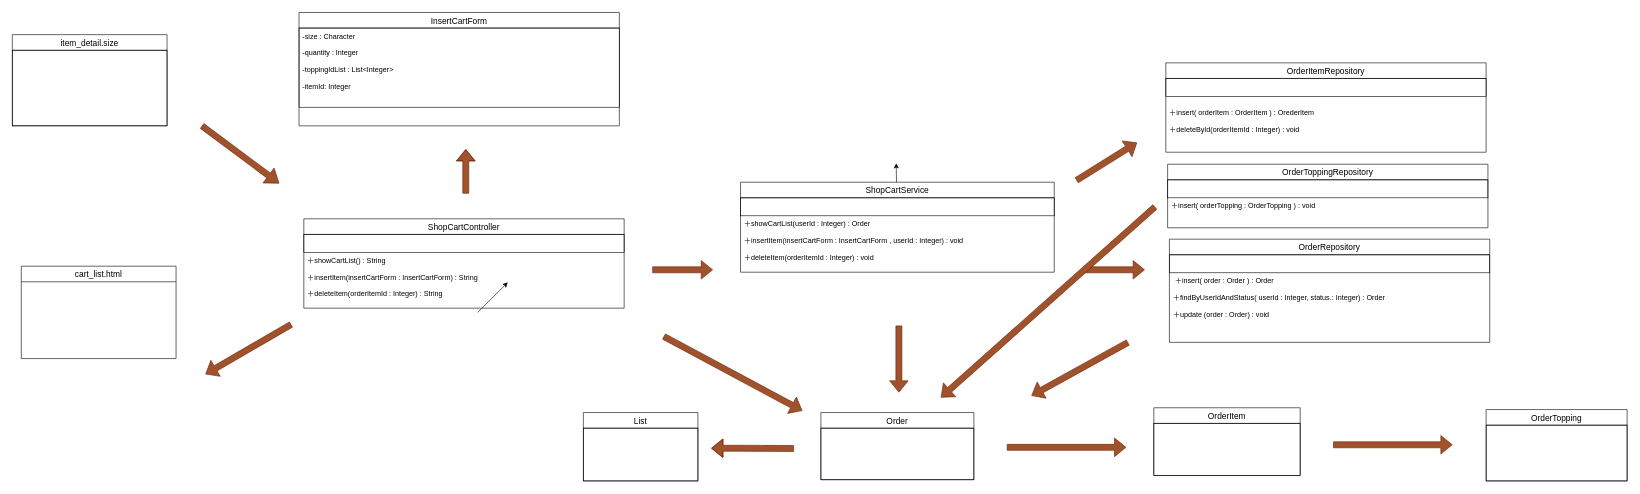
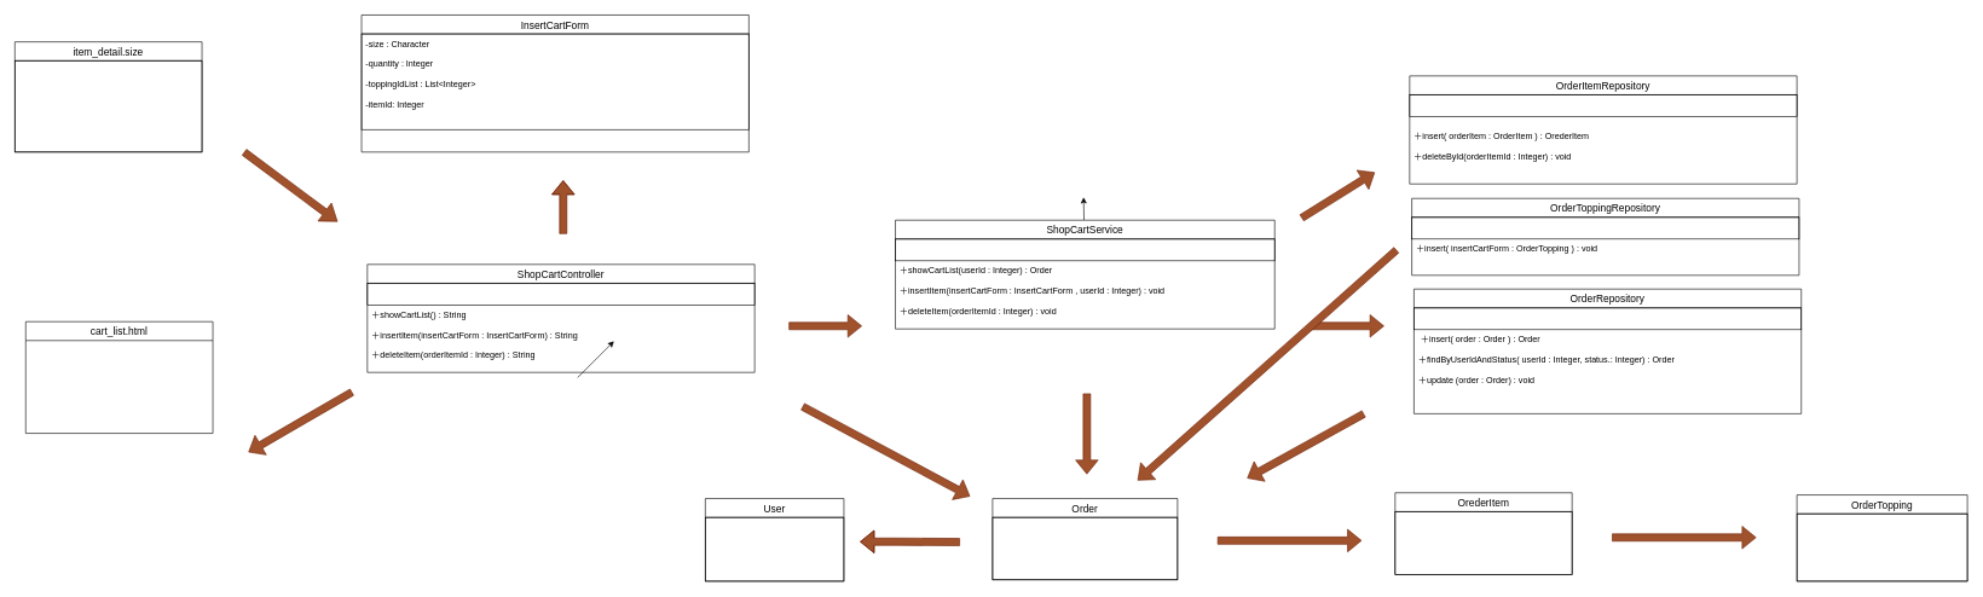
  <mxCell id="0" />
  <mxCell id="1" parent="0" />
  <mxCell id="2" value="ShopCartController" style="swimlane;fontStyle=0;childLayout=stackLayout;horizontal=1;startSize=26;horizontalStack=0;resizeParent=1;resizeParentMax=0;resizeLast=0;collapsible=1;marginBottom=0;align=center;fontSize=14;rounded=0;strokeColor=#000000;fillColor=#FFFFFF;fontColor=#000000;" parent="1" vertex="1"><mxGeometry x="506" y="364" width="534" height="149" as="geometry" /></mxCell>
  <mxCell id="3" value="" style="text;strokeColor=#000000;fillColor=none;spacingLeft=4;spacingRight=4;overflow=hidden;rotatable=0;points=[[0,0.5],[1,0.5]];portConstraint=eastwest;fontSize=12;fontColor=#000000;" parent="2" vertex="1"><mxGeometry y="26" width="534" height="30" as="geometry" /></mxCell>
  <mxCell id="4" value="＋showCartList() : String&#10; &#10;＋insertItem(insertCartForm : InsertCartForm) : String&#10; &#10;＋deleteItem(orderItemId : Integer) : String" style="text;strokeColor=none;fillColor=none;spacingLeft=4;spacingRight=4;overflow=hidden;rotatable=0;points=[[0,0.5],[1,0.5]];portConstraint=eastwest;fontSize=12;fontColor=#000000;" parent="2" vertex="1"><mxGeometry y="56" width="534" height="93" as="geometry" /></mxCell>
  <mxCell id="5" value="InsertCartForm" style="swimlane;fontStyle=0;childLayout=stackLayout;horizontal=1;startSize=26;horizontalStack=0;resizeParent=1;resizeParentMax=0;resizeLast=0;collapsible=1;marginBottom=0;align=center;fontSize=14;rounded=0;strokeColor=#000000;fillColor=#FFFFFF;fontColor=#000000;" parent="1" vertex="1"><mxGeometry x="498" y="20" width="534" height="189" as="geometry" /></mxCell>
  <mxCell id="6" value="-size : Character&#10;&#10;-quantity : Integer&#10;&#10;-toppingIdList : List&lt;Integer&gt;&#10;&#10;-itemId: Integer" style="text;strokeColor=#000000;fillColor=none;spacingLeft=4;spacingRight=4;overflow=hidden;rotatable=0;points=[[0,0.5],[1,0.5]];portConstraint=eastwest;fontSize=12;fontColor=#000000;" parent="5" vertex="1"><mxGeometry y="26" width="534" height="132" as="geometry" /></mxCell>
  <mxCell id="7" value=" &#10;&#10;&#10;" style="text;strokeColor=none;fillColor=none;spacingLeft=4;spacingRight=4;overflow=hidden;rotatable=0;points=[[0,0.5],[1,0.5]];portConstraint=eastwest;fontSize=12;fontColor=#000000;" parent="5" vertex="1"><mxGeometry y="158" width="534" height="31" as="geometry" /></mxCell>
  <mxCell id="8" value="" style="endArrow=classic;html=1;fontColor=#000000;" parent="1" edge="1"><mxGeometry width="50" height="50" relative="1" as="geometry"><mxPoint x="796" y="520" as="sourcePoint" /><mxPoint x="846" y="470" as="targetPoint" /></mxGeometry></mxCell>
  <mxCell id="9" value="" style="shape=flexArrow;endArrow=classic;html=1;fontColor=#000000;fillColor=#a0522d;strokeColor=#6D1F00;" parent="1" edge="1"><mxGeometry width="50" height="50" relative="1" as="geometry"><mxPoint x="776" y="322" as="sourcePoint" /><mxPoint x="776" y="248" as="targetPoint" /><Array as="points"><mxPoint x="776" y="286" /></Array></mxGeometry></mxCell>
  <mxCell id="10" value="item_detail.size" style="swimlane;fontStyle=0;childLayout=stackLayout;horizontal=1;startSize=26;horizontalStack=0;resizeParent=1;resizeParentMax=0;resizeLast=0;collapsible=1;marginBottom=0;align=center;fontSize=14;rounded=0;strokeColor=#000000;fillColor=#FFFFFF;fontColor=#000000;" parent="1" vertex="1"><mxGeometry x="20" y="57" width="258" height="152" as="geometry" /></mxCell>
  <mxCell id="11" value="" style="text;strokeColor=#000000;fillColor=none;spacingLeft=4;spacingRight=4;overflow=hidden;rotatable=0;points=[[0,0.5],[1,0.5]];portConstraint=eastwest;fontSize=12;fontColor=#000000;" parent="10" vertex="1"><mxGeometry y="26" width="258" height="126" as="geometry" /></mxCell>
  <mxCell id="12" value="cart_list.html" style="swimlane;fontStyle=0;childLayout=stackLayout;horizontal=1;startSize=26;horizontalStack=0;resizeParent=1;resizeParentMax=0;resizeLast=0;collapsible=1;marginBottom=0;align=center;fontSize=14;rounded=0;strokeColor=#000000;fillColor=#FFFFFF;fontColor=#000000;" parent="1" vertex="1"><mxGeometry x="35" y="443" width="258" height="154" as="geometry" /></mxCell>
  <mxCell id="13" value="" style="shape=flexArrow;endArrow=classic;html=1;fontColor=#000000;fillColor=#a0522d;strokeColor=#6D1F00;width=10;endSize=6.889;" parent="1" edge="1"><mxGeometry width="50" height="50" relative="1" as="geometry"><mxPoint x="336" y="209" as="sourcePoint" /><mxPoint x="465" y="305" as="targetPoint" /></mxGeometry></mxCell>
  <mxCell id="14" value="" style="shape=flexArrow;endArrow=classic;html=1;fontColor=#000000;fillColor=#a0522d;strokeColor=#6D1F00;" parent="1" edge="1"><mxGeometry width="50" height="50" relative="1" as="geometry"><mxPoint x="485" y="540" as="sourcePoint" /><mxPoint x="342" y="623" as="targetPoint" /></mxGeometry></mxCell>
  <mxCell id="15" style="edgeStyle=none;html=1;" edge="1" parent="1" source="16"><mxGeometry relative="1" as="geometry"><mxPoint x="1493.5" y="271.333" as="targetPoint" /></mxGeometry></mxCell>
  <mxCell id="16" value="ShopCartService" style="swimlane;fontStyle=0;childLayout=stackLayout;horizontal=1;startSize=26;horizontalStack=0;resizeParent=1;resizeParentMax=0;resizeLast=0;collapsible=1;marginBottom=0;align=center;fontSize=14;rounded=0;strokeColor=#000000;fillColor=#FFFFFF;fontColor=#000000;" parent="1" vertex="1"><mxGeometry x="1234" y="303" width="523" height="150" as="geometry" /></mxCell>
  <mxCell id="17" value="" style="text;strokeColor=#000000;fillColor=none;spacingLeft=4;spacingRight=4;overflow=hidden;rotatable=0;points=[[0,0.5],[1,0.5]];portConstraint=eastwest;fontSize=12;fontColor=#000000;" parent="16" vertex="1"><mxGeometry y="26" width="523" height="30" as="geometry" /></mxCell>
  <mxCell id="18" value="＋showCartList(userId : Integer) : Order&#10; &#10;＋insertItem(insertCartForm : InsertCartForm , userId : Integer) : void&#10; &#10;＋deleteItem(orderItemId : Integer) : void" style="text;strokeColor=none;fillColor=none;spacingLeft=4;spacingRight=4;overflow=hidden;rotatable=0;points=[[0,0.5],[1,0.5]];portConstraint=eastwest;fontSize=12;fontColor=#000000;" parent="16" vertex="1"><mxGeometry y="56" width="523" height="94" as="geometry" /></mxCell>
  <mxCell id="19" value="" style="shape=flexArrow;endArrow=classic;html=1;fontColor=#000000;fillColor=#a0522d;strokeColor=#6D1F00;" parent="1" edge="1"><mxGeometry width="50" height="50" relative="1" as="geometry"><mxPoint x="1087" y="449" as="sourcePoint" /><mxPoint x="1188" y="449" as="targetPoint" /></mxGeometry></mxCell>
  <mxCell id="20" value="OrderRepository" style="swimlane;fontStyle=0;childLayout=stackLayout;horizontal=1;startSize=26;horizontalStack=0;resizeParent=1;resizeParentMax=0;resizeLast=0;collapsible=1;marginBottom=0;align=center;fontSize=14;rounded=0;strokeColor=#000000;fillColor=#FFFFFF;fontColor=#000000;" parent="1" vertex="1"><mxGeometry x="1949" y="398" width="534" height="172" as="geometry" /></mxCell>
  <mxCell id="21" value="" style="text;strokeColor=#000000;fillColor=none;spacingLeft=4;spacingRight=4;overflow=hidden;rotatable=0;points=[[0,0.5],[1,0.5]];portConstraint=eastwest;fontSize=12;fontColor=#000000;" parent="20" vertex="1"><mxGeometry y="26" width="534" height="30" as="geometry" /></mxCell>
  <mxCell id="22" value=" ＋insert( order : Order ) : Order&#10;&#10;＋findByUserIdAndStatus( userId : Integer, status.: Integer) : Order&#10;&#10;＋update (order : Order) : void" style="text;strokeColor=none;fillColor=none;spacingLeft=4;spacingRight=4;overflow=hidden;rotatable=0;points=[[0,0.5],[1,0.5]];portConstraint=eastwest;fontSize=12;fontColor=#000000;" parent="20" vertex="1"><mxGeometry y="56" width="534" height="116" as="geometry" /></mxCell>
  <mxCell id="23" value="" style="shape=flexArrow;endArrow=classic;html=1;fontColor=#000000;fillColor=#a0522d;strokeColor=#6D1F00;" parent="1" edge="1"><mxGeometry width="50" height="50" relative="1" as="geometry"><mxPoint x="1807" y="449" as="sourcePoint" /><mxPoint x="1908" y="449" as="targetPoint" /></mxGeometry></mxCell>
  <mxCell id="24" value="Order" style="swimlane;fontStyle=0;childLayout=stackLayout;horizontal=1;startSize=26;horizontalStack=0;resizeParent=1;resizeParentMax=0;resizeLast=0;collapsible=1;marginBottom=0;align=center;fontSize=14;rounded=0;strokeColor=#000000;fillColor=#FFFFFF;fontColor=#000000;" parent="1" vertex="1"><mxGeometry x="1368" y="687" width="255" height="112" as="geometry" /></mxCell>
  <mxCell id="25" value="&#10;&#10;&#10;" style="text;strokeColor=#000000;fillColor=none;spacingLeft=4;spacingRight=4;overflow=hidden;rotatable=0;points=[[0,0.5],[1,0.5]];portConstraint=eastwest;fontSize=12;fontColor=#000000;" parent="24" vertex="1"><mxGeometry y="26" width="255" height="86" as="geometry" /></mxCell>
- <mxCell id="26" value="OrderItem" style="swimlane;fontStyle=0;childLayout=stackLayout;horizontal=1;startSize=26;horizontalStack=0;resizeParent=1;resizeParentMax=0;resizeLast=0;collapsible=1;marginBottom=0;align=center;fontSize=14;rounded=0;strokeColor=#000000;fillColor=#FFFFFF;fontColor=#000000;" parent="1" vertex="1"><mxGeometry x="1923" y="679" width="244" height="113" as="geometry" /></mxCell>
+ <mxCell id="26" value="OrederItem" style="swimlane;fontStyle=0;childLayout=stackLayout;horizontal=1;startSize=26;horizontalStack=0;resizeParent=1;resizeParentMax=0;resizeLast=0;collapsible=1;marginBottom=0;align=center;fontSize=14;rounded=0;strokeColor=#000000;fillColor=#FFFFFF;fontColor=#000000;" parent="1" vertex="1"><mxGeometry x="1923" y="679" width="244" height="113" as="geometry" /></mxCell>
  <mxCell id="27" value="" style="text;strokeColor=#000000;fillColor=none;spacingLeft=4;spacingRight=4;overflow=hidden;rotatable=0;points=[[0,0.5],[1,0.5]];portConstraint=eastwest;fontSize=12;fontColor=#000000;" parent="26" vertex="1"><mxGeometry y="26" width="244" height="87" as="geometry" /></mxCell>
  <mxCell id="28" value="OrderTopping" style="swimlane;fontStyle=0;childLayout=stackLayout;horizontal=1;startSize=26;horizontalStack=0;resizeParent=1;resizeParentMax=0;resizeLast=0;collapsible=1;marginBottom=0;align=center;fontSize=14;rounded=0;strokeColor=#000000;fillColor=#FFFFFF;fontColor=#000000;" parent="1" vertex="1"><mxGeometry x="2477" y="682" width="235" height="119" as="geometry" /></mxCell>
  <mxCell id="29" value="" style="text;strokeColor=#000000;fillColor=none;spacingLeft=4;spacingRight=4;overflow=hidden;rotatable=0;points=[[0,0.5],[1,0.5]];portConstraint=eastwest;fontSize=12;fontColor=#000000;" parent="28" vertex="1"><mxGeometry y="26" width="235" height="93" as="geometry" /></mxCell>
- <mxCell id="30" value="List" style="swimlane;fontStyle=0;childLayout=stackLayout;horizontal=1;startSize=26;horizontalStack=0;resizeParent=1;resizeParentMax=0;resizeLast=0;collapsible=1;marginBottom=0;align=center;fontSize=14;rounded=0;strokeColor=#000000;fillColor=#FFFFFF;fontColor=#000000;" parent="1" vertex="1"><mxGeometry x="972" y="687" width="191" height="114" as="geometry" /></mxCell>
+ <mxCell id="30" value="User" style="swimlane;fontStyle=0;childLayout=stackLayout;horizontal=1;startSize=26;horizontalStack=0;resizeParent=1;resizeParentMax=0;resizeLast=0;collapsible=1;marginBottom=0;align=center;fontSize=14;rounded=0;strokeColor=#000000;fillColor=#FFFFFF;fontColor=#000000;" parent="1" vertex="1"><mxGeometry x="972" y="687" width="191" height="114" as="geometry" /></mxCell>
  <mxCell id="31" value="" style="text;strokeColor=#000000;fillColor=none;spacingLeft=4;spacingRight=4;overflow=hidden;rotatable=0;points=[[0,0.5],[1,0.5]];portConstraint=eastwest;fontSize=12;fontColor=#000000;" parent="30" vertex="1"><mxGeometry y="26" width="191" height="88" as="geometry" /></mxCell>
  <mxCell id="32" value="" style="shape=flexArrow;endArrow=classic;html=1;fontColor=#000000;fillColor=#a0522d;strokeColor=#6D1F00;" parent="1" edge="1"><mxGeometry width="50" height="50" relative="1" as="geometry"><mxPoint x="1880" y="570" as="sourcePoint" /><mxPoint x="1719" y="659" as="targetPoint" /></mxGeometry></mxCell>
  <mxCell id="33" value="" style="shape=flexArrow;endArrow=classic;html=1;fontColor=#000000;fillColor=#a0522d;strokeColor=#6D1F00;" parent="1" edge="1"><mxGeometry width="50" height="50" relative="1" as="geometry"><mxPoint x="1498" y="542" as="sourcePoint" /><mxPoint x="1498" y="653.5" as="targetPoint" /></mxGeometry></mxCell>
  <mxCell id="34" value="" style="shape=flexArrow;endArrow=classic;html=1;fontColor=#000000;fillColor=#a0522d;strokeColor=#6D1F00;" parent="1" edge="1"><mxGeometry width="50" height="50" relative="1" as="geometry"><mxPoint x="1678" y="745" as="sourcePoint" /><mxPoint x="1877" y="745" as="targetPoint" /></mxGeometry></mxCell>
  <mxCell id="35" value="" style="shape=flexArrow;endArrow=classic;html=1;fontColor=#000000;fillColor=#a0522d;strokeColor=#6D1F00;" parent="1" edge="1"><mxGeometry width="50" height="50" relative="1" as="geometry"><mxPoint x="2222" y="740.73" as="sourcePoint" /><mxPoint x="2421" y="740.73" as="targetPoint" /></mxGeometry></mxCell>
  <mxCell id="36" value="" style="shape=flexArrow;endArrow=classic;html=1;fontColor=#000000;fillColor=#a0522d;strokeColor=#6D1F00;entryX=0.996;entryY=0.324;entryDx=0;entryDy=0;entryPerimeter=0;" parent="1" edge="1"><mxGeometry width="50" height="50" relative="1" as="geometry"><mxPoint x="1323" y="747" as="sourcePoint" /><mxPoint x="1185.236" y="746.512" as="targetPoint" /><Array as="points"><mxPoint x="1237" y="746.5" /></Array></mxGeometry></mxCell>
  <mxCell id="37" value="OrderItemRepository" style="swimlane;fontStyle=0;childLayout=stackLayout;horizontal=1;startSize=26;horizontalStack=0;resizeParent=1;resizeParentMax=0;resizeLast=0;collapsible=1;marginBottom=0;align=center;fontSize=14;rounded=0;strokeColor=#000000;fillColor=#FFFFFF;fontColor=#000000;" parent="1" vertex="1"><mxGeometry x="1943" y="104" width="534" height="149" as="geometry" /></mxCell>
  <mxCell id="38" value="" style="text;strokeColor=#000000;fillColor=none;spacingLeft=4;spacingRight=4;overflow=hidden;rotatable=0;points=[[0,0.5],[1,0.5]];portConstraint=eastwest;fontSize=12;fontColor=#000000;" parent="37" vertex="1"><mxGeometry y="26" width="534" height="30" as="geometry" /></mxCell>
  <mxCell id="39" value=" &#10;＋insert( orderItem : OrderItem ) : OrederItem&#10; &#10;＋deleteById(orderItemId : Integer) : void" style="text;strokeColor=none;fillColor=none;spacingLeft=4;spacingRight=4;overflow=hidden;rotatable=0;points=[[0,0.5],[1,0.5]];portConstraint=eastwest;fontSize=12;fontColor=#000000;" parent="37" vertex="1"><mxGeometry y="56" width="534" height="93" as="geometry" /></mxCell>
  <mxCell id="40" value="" style="shape=flexArrow;endArrow=classic;html=1;fontColor=#000000;fillColor=#a0522d;strokeColor=#6D1F00;" parent="1" edge="1"><mxGeometry width="50" height="50" relative="1" as="geometry"><mxPoint x="1794" y="300" as="sourcePoint" /><mxPoint x="1895" y="237" as="targetPoint" /></mxGeometry></mxCell>
  <mxCell id="41" value="" style="shape=flexArrow;endArrow=classic;html=1;fontColor=#000000;fillColor=#a0522d;strokeColor=#6D1F00;" parent="1" edge="1"><mxGeometry width="50" height="50" relative="1" as="geometry"><mxPoint x="1925" y="344" as="sourcePoint" /><mxPoint x="1568" y="662" as="targetPoint" /></mxGeometry></mxCell>
  <mxCell id="42" value="" style="shape=flexArrow;endArrow=classic;html=1;fontColor=#000000;fillColor=#a0522d;strokeColor=#6D1F00;" parent="1" edge="1"><mxGeometry width="50" height="50" relative="1" as="geometry"><mxPoint x="1106" y="560" as="sourcePoint" /><mxPoint x="1337" y="684" as="targetPoint" /></mxGeometry></mxCell>
  <mxCell id="43" value="OrderToppingRepository" style="swimlane;fontStyle=0;childLayout=stackLayout;horizontal=1;startSize=26;horizontalStack=0;resizeParent=1;resizeParentMax=0;resizeLast=0;collapsible=1;marginBottom=0;align=center;fontSize=14;rounded=0;strokeColor=#000000;fillColor=#FFFFFF;fontColor=#000000;" parent="1" vertex="1"><mxGeometry x="1946" y="273" width="534" height="106" as="geometry" /></mxCell>
  <mxCell id="44" value="" style="text;strokeColor=#000000;fillColor=none;spacingLeft=4;spacingRight=4;overflow=hidden;rotatable=0;points=[[0,0.5],[1,0.5]];portConstraint=eastwest;fontSize=12;fontColor=#000000;" parent="43" vertex="1"><mxGeometry y="26" width="534" height="30" as="geometry" /></mxCell>
- <mxCell id="45" value="＋insert( orderTopping : OrderTopping ) : void&#10;" style="text;strokeColor=none;fillColor=none;spacingLeft=4;spacingRight=4;overflow=hidden;rotatable=0;points=[[0,0.5],[1,0.5]];portConstraint=eastwest;fontSize=12;fontColor=#000000;" parent="43" vertex="1"><mxGeometry y="56" width="534" height="50" as="geometry" /></mxCell>
+ <mxCell id="45" value="＋insert( insertCartForm : OrderTopping ) : void&#10;" style="text;strokeColor=none;fillColor=none;spacingLeft=4;spacingRight=4;overflow=hidden;rotatable=0;points=[[0,0.5],[1,0.5]];portConstraint=eastwest;fontSize=12;fontColor=#000000;" parent="43" vertex="1"><mxGeometry y="56" width="534" height="50" as="geometry" /></mxCell>
